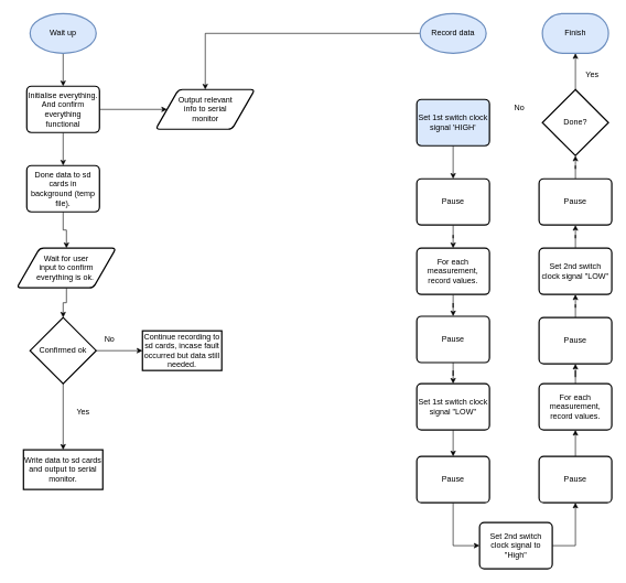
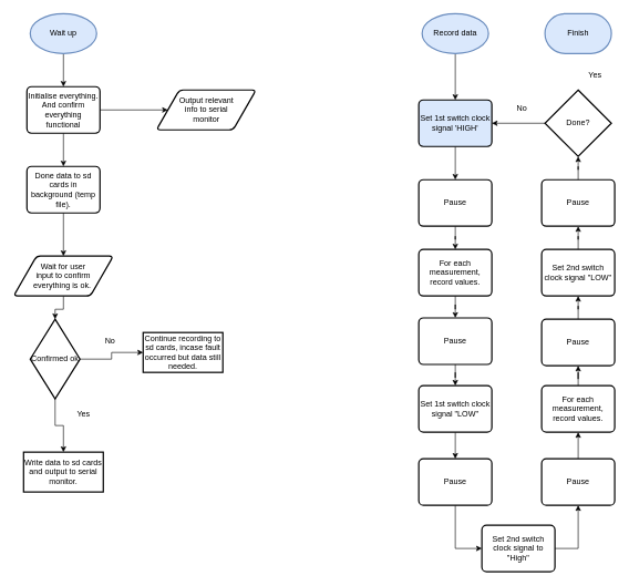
  <mxCell id="0" />
  <mxCell id="1" parent="0" />
  <mxCell id="2" style="edgeStyle=orthogonalEdgeStyle;rounded=0;orthogonalLoop=1;jettySize=auto;html=1;entryX=0.5;entryY=0;entryDx=0;entryDy=0;" edge="1" parent="1" source="3" target="6"><mxGeometry relative="1" as="geometry" /></mxCell>
  <mxCell id="3" value="Wait up" style="strokeWidth=2;html=1;shape=mxgraph.flowchart.start_1;whiteSpace=wrap;fillColor=#dae8fc;strokeColor=#6c8ebf;" vertex="1" parent="1"><mxGeometry x="45" y="20" width="100" height="60" as="geometry" /></mxCell>
  <mxCell id="4" style="edgeStyle=orthogonalEdgeStyle;rounded=0;orthogonalLoop=1;jettySize=auto;html=1;exitX=1;exitY=0.5;exitDx=0;exitDy=0;" edge="1" parent="1" source="6" target="7"><mxGeometry relative="1" as="geometry" /></mxCell>
  <mxCell id="5" value="" style="edgeStyle=orthogonalEdgeStyle;rounded=0;orthogonalLoop=1;jettySize=auto;html=1;" edge="1" parent="1" source="6" target="11"><mxGeometry relative="1" as="geometry" /></mxCell>
  <mxCell id="6" value="Initialise everything.&lt;div&gt;And confirm everything functional&lt;/div&gt;" style="rounded=1;whiteSpace=wrap;html=1;absoluteArcSize=1;arcSize=14;strokeWidth=2;" vertex="1" parent="1"><mxGeometry x="40" y="130" width="110" height="70" as="geometry" /></mxCell>
  <mxCell id="7" value="Output relevant info to serial monitor" style="shape=parallelogram;strokeWidth=2;perimeter=parallelogramPerimeter;rounded=1;arcSize=12;size=0.23;verticalAlign=middle;align=center;whiteSpace=wrap;html=1;labelBackgroundColor=none;spacing=4;spacingLeft=21;spacingRight=20;spacingTop=4;spacingBottom=4;" vertex="1" parent="1"><mxGeometry x="235" y="135" width="150" height="60" as="geometry" /></mxCell>
  <mxCell id="8" value="" style="edgeStyle=orthogonalEdgeStyle;rounded=0;orthogonalLoop=1;jettySize=auto;html=1;" edge="1" parent="1" source="9" target="14"><mxGeometry relative="1" as="geometry" /></mxCell>
- <mxCell id="9" value="Wait for user input to confirm everything is ok.&amp;nbsp;" style="shape=parallelogram;strokeWidth=2;perimeter=parallelogramPerimeter;rounded=1;arcSize=12;size=0.23;verticalAlign=middle;align=center;whiteSpace=wrap;html=1;labelBackgroundColor=none;spacing=8;spacingLeft=22;spacingRight=22;spacingTop=4;spacingBottom=4;" vertex="1" parent="1"><mxGeometry x="25" y="375" width="150" height="60" as="geometry" /></mxCell>
+ <mxCell id="9" value="Wait for user input to confirm everything is ok.&amp;nbsp;" style="shape=parallelogram;strokeWidth=2;perimeter=parallelogramPerimeter;rounded=1;arcSize=12;size=0.23;verticalAlign=middle;align=center;whiteSpace=wrap;html=1;labelBackgroundColor=none;spacing=8;spacingLeft=22;spacingRight=22;spacingTop=4;spacingBottom=4;" vertex="1" parent="1"><mxGeometry x="20" y="385" width="150" height="60" as="geometry" /></mxCell>
  <mxCell id="10" value="" style="edgeStyle=orthogonalEdgeStyle;rounded=0;orthogonalLoop=1;jettySize=auto;html=1;" edge="1" parent="1" source="11" target="9"><mxGeometry relative="1" as="geometry" /></mxCell>
  <mxCell id="11" value="Done data to sd cards in background (temp file)." style="rounded=1;whiteSpace=wrap;html=1;absoluteArcSize=1;arcSize=14;strokeWidth=2;" vertex="1" parent="1"><mxGeometry x="40" y="250" width="110" height="70" as="geometry" /></mxCell>
  <mxCell id="12" value="" style="edgeStyle=orthogonalEdgeStyle;rounded=0;orthogonalLoop=1;jettySize=auto;html=1;" edge="1" parent="1" source="14" target="15"><mxGeometry relative="1" as="geometry" /></mxCell>
  <mxCell id="13" value="" style="edgeStyle=orthogonalEdgeStyle;rounded=0;orthogonalLoop=1;jettySize=auto;html=1;" edge="1" parent="1" source="14" target="17"><mxGeometry relative="1" as="geometry" /></mxCell>
- <mxCell id="14" value="Confirmed ok" style="strokeWidth=2;html=1;shape=mxgraph.flowchart.decision;whiteSpace=wrap;" vertex="1" parent="1"><mxGeometry x="45" y="480" width="100" height="100" as="geometry" /></mxCell>
+ <mxCell id="14" value="Confirmed ok" style="strokeWidth=2;html=1;shape=mxgraph.flowchart.decision;whiteSpace=wrap;" vertex="1" parent="1"><mxGeometry x="45" y="480" width="75" height="120" as="geometry" /></mxCell>
  <mxCell id="15" value="Continue recording to sd cards, incase fault occurred but data still needed." style="whiteSpace=wrap;html=1;strokeWidth=2;" vertex="1" parent="1"><mxGeometry x="215" y="500" width="120" height="60" as="geometry" /></mxCell>
  <mxCell id="16" value="No" style="text;html=1;align=center;verticalAlign=middle;resizable=0;points=[];autosize=1;strokeColor=none;fillColor=none;" vertex="1" parent="1"><mxGeometry x="145" y="498" width="40" height="30" as="geometry" /></mxCell>
  <mxCell id="17" value="Write data to sd cards and output to serial monitor." style="whiteSpace=wrap;html=1;strokeWidth=2;" vertex="1" parent="1"><mxGeometry x="35" y="680" width="120" height="60" as="geometry" /></mxCell>
  <mxCell id="18" value="Yes" style="text;html=1;align=center;verticalAlign=middle;resizable=0;points=[];autosize=1;strokeColor=none;fillColor=none;" vertex="1" parent="1"><mxGeometry x="105" y="608" width="40" height="30" as="geometry" /></mxCell>
- <mxCell id="19" value="" style="edgeStyle=orthogonalEdgeStyle;rounded=0;orthogonalLoop=1;jettySize=auto;html=1;" edge="1" parent="1" source="20" target="7"><mxGeometry relative="1" as="geometry" /></mxCell>
+ <mxCell id="19" value="" style="edgeStyle=orthogonalEdgeStyle;rounded=0;orthogonalLoop=1;jettySize=auto;html=1;" edge="1" parent="1" source="20" target="22"><mxGeometry relative="1" as="geometry" /></mxCell>
  <mxCell id="20" value="Record data" style="strokeWidth=2;html=1;shape=mxgraph.flowchart.start_1;whiteSpace=wrap;fillColor=#dae8fc;strokeColor=#6c8ebf;" vertex="1" parent="1"><mxGeometry x="635" y="20" width="100" height="60" as="geometry" /></mxCell>
  <mxCell id="21" value="" style="edgeStyle=orthogonalEdgeStyle;rounded=0;orthogonalLoop=1;jettySize=auto;html=1;" edge="1" parent="1" source="22" target="24"><mxGeometry relative="1" as="geometry" /></mxCell>
  <mxCell id="22" value="Set 1st switch clock signal 'HIGH'" style="rounded=1;whiteSpace=wrap;html=1;absoluteArcSize=1;arcSize=14;strokeWidth=2;fillColor=#dae8fc;" vertex="1" parent="1"><mxGeometry x="630" y="150" width="110" height="70" as="geometry" /></mxCell>
  <mxCell id="23" value="" style="edgeStyle=orthogonalEdgeStyle;rounded=0;orthogonalLoop=1;jettySize=auto;html=1;" edge="1" parent="1" source="24" target="26"><mxGeometry relative="1" as="geometry" /></mxCell>
  <mxCell id="24" value="Pause" style="rounded=1;whiteSpace=wrap;html=1;absoluteArcSize=1;arcSize=14;strokeWidth=2;" vertex="1" parent="1"><mxGeometry x="630" y="270" width="110" height="70" as="geometry" /></mxCell>
  <mxCell id="25" value="" style="edgeStyle=orthogonalEdgeStyle;rounded=0;orthogonalLoop=1;jettySize=auto;html=1;" edge="1" parent="1" source="26" target="30"><mxGeometry relative="1" as="geometry" /></mxCell>
  <mxCell id="26" value="For each measurement, record values." style="rounded=1;whiteSpace=wrap;html=1;absoluteArcSize=1;arcSize=14;strokeWidth=2;" vertex="1" parent="1"><mxGeometry x="630" y="375" width="110" height="70" as="geometry" /></mxCell>
  <mxCell id="27" value="" style="edgeStyle=orthogonalEdgeStyle;rounded=0;orthogonalLoop=1;jettySize=auto;html=1;" edge="1" parent="1" source="28" target="32"><mxGeometry relative="1" as="geometry" /></mxCell>
  <mxCell id="28" value="Set 1st switch clock signal &quot;LOW&quot;" style="rounded=1;whiteSpace=wrap;html=1;absoluteArcSize=1;arcSize=14;strokeWidth=2;" vertex="1" parent="1"><mxGeometry x="630" y="580" width="110" height="70" as="geometry" /></mxCell>
  <mxCell id="29" value="" style="edgeStyle=orthogonalEdgeStyle;rounded=0;orthogonalLoop=1;jettySize=auto;html=1;" edge="1" parent="1" source="30" target="28"><mxGeometry relative="1" as="geometry" /></mxCell>
  <mxCell id="30" value="Pause" style="rounded=1;whiteSpace=wrap;html=1;absoluteArcSize=1;arcSize=14;strokeWidth=2;" vertex="1" parent="1"><mxGeometry x="630" y="478" width="110" height="70" as="geometry" /></mxCell>
  <mxCell id="31" value="" style="edgeStyle=orthogonalEdgeStyle;rounded=0;orthogonalLoop=1;jettySize=auto;html=1;" edge="1" parent="1" source="32" target="34"><mxGeometry relative="1" as="geometry"><Array as="points"><mxPoint x="685" y="825" /></Array></mxGeometry></mxCell>
  <mxCell id="32" value="Pause" style="rounded=1;whiteSpace=wrap;html=1;absoluteArcSize=1;arcSize=14;strokeWidth=2;" vertex="1" parent="1"><mxGeometry x="630" y="690" width="110" height="70" as="geometry" /></mxCell>
  <mxCell id="33" value="" style="edgeStyle=orthogonalEdgeStyle;rounded=0;orthogonalLoop=1;jettySize=auto;html=1;" edge="1" parent="1" source="34" target="36"><mxGeometry relative="1" as="geometry"><Array as="points"><mxPoint x="870" y="825" /></Array></mxGeometry></mxCell>
  <mxCell id="34" value="Set 2nd switch clock signal to &quot;High&quot;" style="rounded=1;whiteSpace=wrap;html=1;absoluteArcSize=1;arcSize=14;strokeWidth=2;" vertex="1" parent="1"><mxGeometry x="725" y="790" width="110" height="70" as="geometry" /></mxCell>
  <mxCell id="35" value="" style="edgeStyle=orthogonalEdgeStyle;rounded=0;orthogonalLoop=1;jettySize=auto;html=1;" edge="1" parent="1" source="36" target="38"><mxGeometry relative="1" as="geometry" /></mxCell>
  <mxCell id="36" value="Pause" style="rounded=1;whiteSpace=wrap;html=1;absoluteArcSize=1;arcSize=14;strokeWidth=2;" vertex="1" parent="1"><mxGeometry x="815" y="690" width="110" height="70" as="geometry" /></mxCell>
  <mxCell id="37" value="" style="edgeStyle=orthogonalEdgeStyle;rounded=0;orthogonalLoop=1;jettySize=auto;html=1;" edge="1" parent="1" source="38" target="40"><mxGeometry relative="1" as="geometry" /></mxCell>
  <mxCell id="38" value="For each measurement, record values." style="rounded=1;whiteSpace=wrap;html=1;absoluteArcSize=1;arcSize=14;strokeWidth=2;" vertex="1" parent="1"><mxGeometry x="815" y="580" width="110" height="70" as="geometry" /></mxCell>
  <mxCell id="39" value="" style="edgeStyle=orthogonalEdgeStyle;rounded=0;orthogonalLoop=1;jettySize=auto;html=1;" edge="1" parent="1" source="40" target="42"><mxGeometry relative="1" as="geometry" /></mxCell>
  <mxCell id="40" value="Pause" style="rounded=1;whiteSpace=wrap;html=1;absoluteArcSize=1;arcSize=14;strokeWidth=2;" vertex="1" parent="1"><mxGeometry x="815" y="480" width="110" height="70" as="geometry" /></mxCell>
  <mxCell id="41" value="" style="edgeStyle=orthogonalEdgeStyle;rounded=0;orthogonalLoop=1;jettySize=auto;html=1;" edge="1" parent="1" source="42" target="44"><mxGeometry relative="1" as="geometry" /></mxCell>
  <mxCell id="42" value="Set 2nd switch clock signal &quot;LOW&quot;" style="rounded=1;whiteSpace=wrap;html=1;absoluteArcSize=1;arcSize=14;strokeWidth=2;" vertex="1" parent="1"><mxGeometry x="815" y="375" width="110" height="70" as="geometry" /></mxCell>
  <mxCell id="43" value="" style="edgeStyle=orthogonalEdgeStyle;rounded=0;orthogonalLoop=1;jettySize=auto;html=1;" edge="1" parent="1" source="44" target="47"><mxGeometry relative="1" as="geometry" /></mxCell>
  <mxCell id="44" value="Pause" style="rounded=1;whiteSpace=wrap;html=1;absoluteArcSize=1;arcSize=14;strokeWidth=2;" vertex="1" parent="1"><mxGeometry x="815" y="270" width="110" height="70" as="geometry" /></mxCell>
- <mxCell id="46" value="" style="edgeStyle=orthogonalEdgeStyle;rounded=0;orthogonalLoop=1;jettySize=auto;html=1;" edge="1" parent="1" source="47" target="49"><mxGeometry relative="1" as="geometry" /></mxCell>
+ <mxCell id="45" value="" style="edgeStyle=orthogonalEdgeStyle;rounded=0;orthogonalLoop=1;jettySize=auto;html=1;" edge="1" parent="1" source="47" target="22"><mxGeometry relative="1" as="geometry" /></mxCell>
  <mxCell id="47" value="Done?" style="strokeWidth=2;html=1;shape=mxgraph.flowchart.decision;whiteSpace=wrap;" vertex="1" parent="1"><mxGeometry x="820" y="135" width="100" height="100" as="geometry" /></mxCell>
  <mxCell id="48" value="No" style="text;html=1;align=center;verticalAlign=middle;resizable=0;points=[];autosize=1;strokeColor=none;fillColor=none;" vertex="1" parent="1"><mxGeometry x="765" y="148" width="40" height="30" as="geometry" /></mxCell>
  <mxCell id="49" value="Finish" style="strokeWidth=2;html=1;shape=mxgraph.flowchart.terminator;whiteSpace=wrap;fillColor=#dae8fc;strokeColor=#6c8ebf;" vertex="1" parent="1"><mxGeometry x="820" y="20" width="100" height="60" as="geometry" /></mxCell>
  <mxCell id="50" value="Yes" style="text;html=1;align=center;verticalAlign=middle;resizable=0;points=[];autosize=1;strokeColor=none;fillColor=none;" vertex="1" parent="1"><mxGeometry x="875" y="98" width="40" height="30" as="geometry" /></mxCell>
